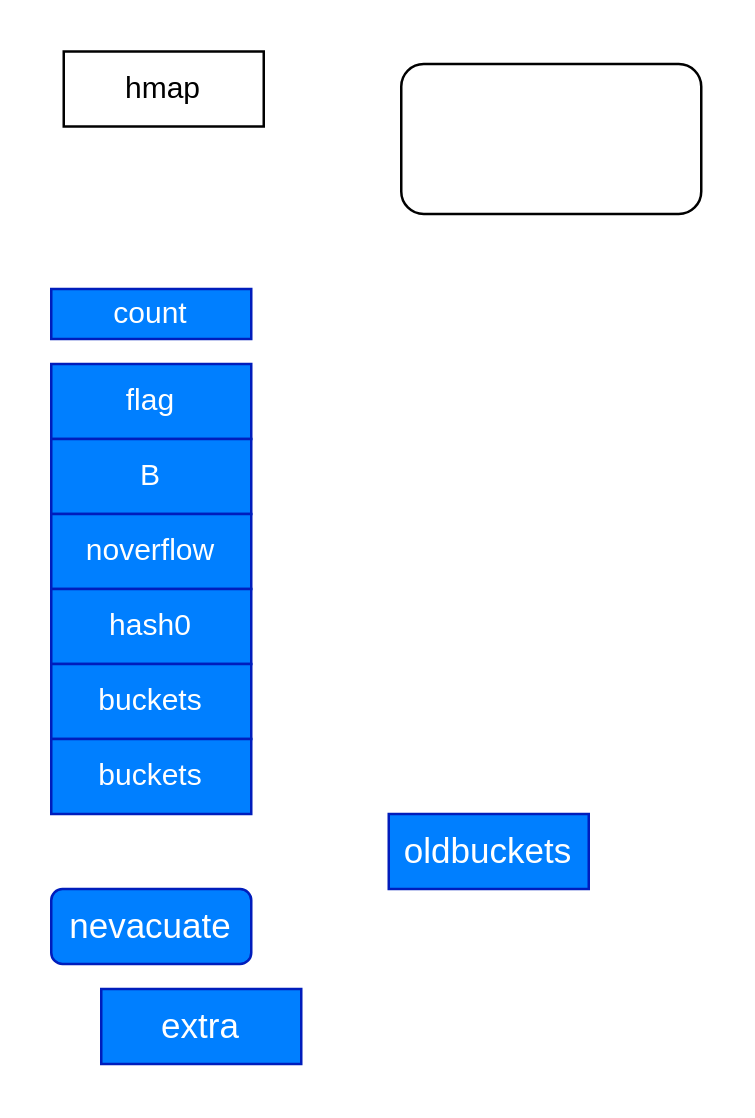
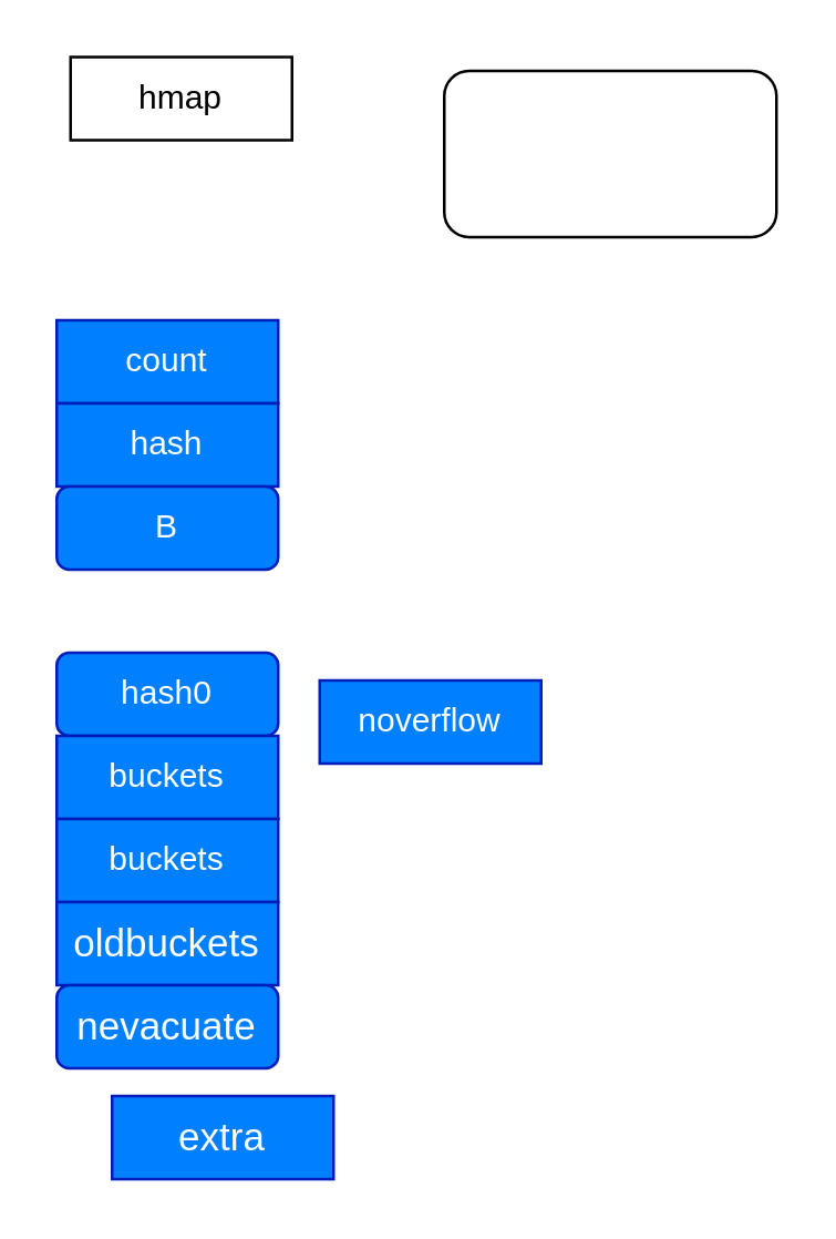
  <mxCell id="0" />
  <mxCell id="1" parent="0" />
  <mxCell id="2" value="" style="rounded=1;whiteSpace=wrap;html=1;" vertex="1" parent="1"><mxGeometry x="160" y="25" width="120" height="60" as="geometry" /></mxCell>
  <mxCell id="3" value="hmap" style="rounded=0;whiteSpace=wrap;html=1;" vertex="1" parent="1"><mxGeometry x="25" y="20" width="80" height="30" as="geometry" /></mxCell>
- <mxCell id="4" value="count" style="rounded=0;whiteSpace=wrap;html=1;fillColor=#007FFF;strokeColor=#001DBC;fontColor=#ffffff;" vertex="1" parent="1"><mxGeometry x="20" y="115" width="80" height="20" as="geometry" /></mxCell>
- <mxCell id="5" value="flag" style="rounded=0;whiteSpace=wrap;html=1;fillColor=#007FFF;strokeColor=#001DBC;fontColor=#ffffff;" vertex="1" parent="1"><mxGeometry x="20" y="145" width="80" height="30" as="geometry" /></mxCell>
- <mxCell id="6" value="B" style="rounded=0;whiteSpace=wrap;html=1;fillColor=#007FFF;strokeColor=#001DBC;fontColor=#ffffff;" vertex="1" parent="1"><mxGeometry x="20" y="175" width="80" height="30" as="geometry" /></mxCell>
- <mxCell id="7" value="noverflow" style="rounded=0;whiteSpace=wrap;html=1;fillColor=#007FFF;strokeColor=#001DBC;fontColor=#ffffff;" vertex="1" parent="1"><mxGeometry x="20" y="205" width="80" height="30" as="geometry" /></mxCell>
- <mxCell id="8" value="hash0" style="rounded=0;whiteSpace=wrap;html=1;fillColor=#007FFF;strokeColor=#001DBC;fontColor=#ffffff;" vertex="1" parent="1"><mxGeometry x="20" y="235" width="80" height="30" as="geometry" /></mxCell>
+ <mxCell id="4" value="count" style="rounded=0;whiteSpace=wrap;html=1;fillColor=#007FFF;strokeColor=#001DBC;fontColor=#ffffff;" vertex="1" parent="1"><mxGeometry x="20" y="115" width="80" height="30" as="geometry" /></mxCell>
+ <mxCell id="5" value="hash" style="rounded=0;whiteSpace=wrap;html=1;fillColor=#007FFF;strokeColor=#001DBC;fontColor=#ffffff;" vertex="1" parent="1"><mxGeometry x="20" y="145" width="80" height="30" as="geometry" /></mxCell>
+ <mxCell id="6" value="B" style="whiteSpace=wrap;html=1;fillColor=#007FFF;strokeColor=#001DBC;fontColor=#ffffff;rounded=1;" vertex="1" parent="1"><mxGeometry x="20" y="175" width="80" height="30" as="geometry" /></mxCell>
+ <mxCell id="7" value="noverflow" style="rounded=0;whiteSpace=wrap;html=1;fillColor=#007FFF;strokeColor=#001DBC;fontColor=#ffffff;" vertex="1" parent="1"><mxGeometry x="115" y="245" width="80" height="30" as="geometry" /></mxCell>
+ <mxCell id="8" value="hash0" style="whiteSpace=wrap;html=1;fillColor=#007FFF;strokeColor=#001DBC;fontColor=#ffffff;rounded=1;" vertex="1" parent="1"><mxGeometry x="20" y="235" width="80" height="30" as="geometry" /></mxCell>
  <mxCell id="9" value="buckets" style="rounded=0;whiteSpace=wrap;html=1;fillColor=#007FFF;strokeColor=#001DBC;fontColor=#ffffff;" vertex="1" parent="1"><mxGeometry x="20" y="265" width="80" height="30" as="geometry" /></mxCell>
  <mxCell id="10" value="buckets" style="rounded=0;whiteSpace=wrap;html=1;fillColor=#007FFF;strokeColor=#001DBC;fontColor=#ffffff;" vertex="1" parent="1"><mxGeometry x="20" y="295" width="80" height="30" as="geometry" /></mxCell>
- <mxCell id="11" value="&lt;div style=&quot;font-size: 14px; line-height: 19px;&quot;&gt;oldbuckets&lt;/div&gt;" style="rounded=0;whiteSpace=wrap;html=1;fillColor=#007FFF;strokeColor=#001DBC;labelBackgroundColor=none;fontColor=#ffffff;" vertex="1" parent="1"><mxGeometry x="155" y="325" width="80" height="30" as="geometry" /></mxCell>
+ <mxCell id="11" value="&lt;div style=&quot;font-size: 14px; line-height: 19px;&quot;&gt;oldbuckets&lt;/div&gt;" style="rounded=0;whiteSpace=wrap;html=1;fillColor=#007FFF;strokeColor=#001DBC;labelBackgroundColor=none;fontColor=#ffffff;" vertex="1" parent="1"><mxGeometry x="20" y="325" width="80" height="30" as="geometry" /></mxCell>
  <mxCell id="12" value="&lt;div style=&quot;font-size: 14px; line-height: 19px;&quot;&gt;nevacuate&lt;/div&gt;" style="whiteSpace=wrap;html=1;fillColor=#007FFF;strokeColor=#001DBC;labelBackgroundColor=none;fontColor=#ffffff;rounded=1;" vertex="1" parent="1"><mxGeometry x="20" y="355" width="80" height="30" as="geometry" /></mxCell>
  <mxCell id="13" value="&lt;div style=&quot;font-size: 14px; line-height: 19px;&quot;&gt;&lt;div style=&quot;line-height: 19px&quot;&gt;extra&lt;/div&gt;&lt;/div&gt;" style="rounded=0;whiteSpace=wrap;html=1;fillColor=#007FFF;strokeColor=#001DBC;labelBackgroundColor=none;fontColor=#ffffff;" vertex="1" parent="1"><mxGeometry x="40" y="395" width="80" height="30" as="geometry" /></mxCell>
